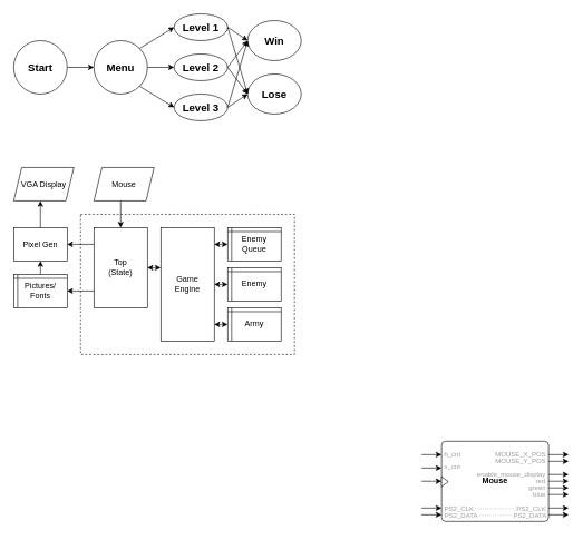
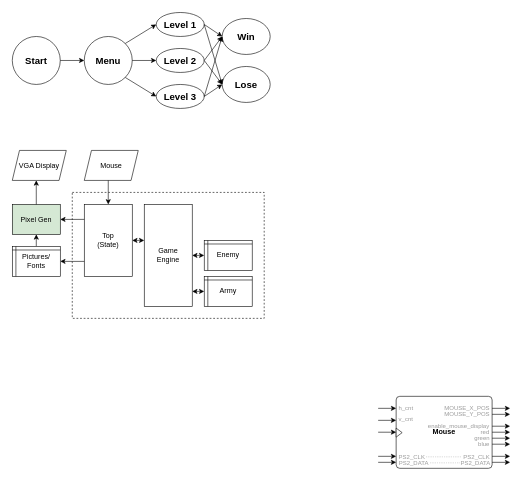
  <mxCell id="0" />
  <mxCell id="1" parent="0" />
  <mxCell id="2" value="&lt;b&gt;Mouse&lt;/b&gt;" style="rounded=1;whiteSpace=wrap;html=1;arcSize=5;" parent="1" vertex="1"><mxGeometry x="660" y="660" width="160" height="120" as="geometry" /></mxCell>
  <mxCell id="3" value="" style="endArrow=classic;html=1;rounded=0;" parent="1" edge="1"><mxGeometry width="50" height="50" relative="1" as="geometry"><mxPoint x="630" y="680" as="sourcePoint" /><mxPoint x="660" y="680" as="targetPoint" /></mxGeometry></mxCell>
  <mxCell id="4" value="" style="endArrow=classic;html=1;rounded=0;" parent="1" edge="1"><mxGeometry width="50" height="50" relative="1" as="geometry"><mxPoint x="630" y="700" as="sourcePoint" /><mxPoint x="660" y="700" as="targetPoint" /></mxGeometry></mxCell>
  <mxCell id="5" value="" style="endArrow=classic;html=1;rounded=0;" parent="1" edge="1"><mxGeometry width="50" height="50" relative="1" as="geometry"><mxPoint x="630" y="719.8" as="sourcePoint" /><mxPoint x="660" y="719.8" as="targetPoint" /></mxGeometry></mxCell>
  <mxCell id="6" value="" style="endArrow=classic;html=1;rounded=0;" parent="1" edge="1"><mxGeometry width="50" height="50" relative="1" as="geometry"><mxPoint x="630" y="760" as="sourcePoint" /><mxPoint x="660" y="760" as="targetPoint" /></mxGeometry></mxCell>
  <mxCell id="7" value="" style="endArrow=classic;html=1;rounded=0;" parent="1" edge="1"><mxGeometry width="50" height="50" relative="1" as="geometry"><mxPoint x="630" y="770" as="sourcePoint" /><mxPoint x="660" y="770" as="targetPoint" /></mxGeometry></mxCell>
  <mxCell id="8" value="&lt;font color=&quot;#999999&quot; style=&quot;font-size: 10px;&quot;&gt;h_cnt&lt;/font&gt;" style="text;html=1;align=center;verticalAlign=middle;resizable=0;points=[];autosize=1;strokeColor=none;fillColor=none;allowArrows=1;pointerEvents=0;fontSize=10;" parent="1" vertex="1"><mxGeometry x="651" y="665" width="50" height="30" as="geometry" /></mxCell>
  <mxCell id="9" value="&lt;font color=&quot;#999999&quot; style=&quot;font-size: 10px;&quot;&gt;v_cnt&lt;/font&gt;" style="text;html=1;align=center;verticalAlign=middle;resizable=0;points=[];autosize=1;strokeColor=none;fillColor=none;allowArrows=1;pointerEvents=0;fontSize=10;" parent="1" vertex="1"><mxGeometry x="651" y="683" width="50" height="30" as="geometry" /></mxCell>
  <mxCell id="10" value="" style="triangle;whiteSpace=wrap;html=1;" parent="1" vertex="1"><mxGeometry x="660" y="713" width="10" height="15" as="geometry" /></mxCell>
  <mxCell id="11" value="&lt;font color=&quot;#999999&quot; style=&quot;font-size: 10px;&quot;&gt;PS2_CLK&lt;/font&gt;" style="text;html=1;align=center;verticalAlign=middle;resizable=0;points=[];autosize=1;strokeColor=none;fillColor=none;allowArrows=1;pointerEvents=0;fontSize=10;" parent="1" vertex="1"><mxGeometry x="651" y="746" width="70" height="30" as="geometry" /></mxCell>
  <mxCell id="12" value="&lt;font color=&quot;#999999&quot; style=&quot;font-size: 10px;&quot;&gt;PS2_DATA&lt;/font&gt;" style="text;html=1;align=center;verticalAlign=middle;resizable=0;points=[];autosize=1;strokeColor=none;fillColor=none;allowArrows=1;pointerEvents=0;fontSize=10;" parent="1" vertex="1"><mxGeometry x="654" y="756" width="70" height="30" as="geometry" /></mxCell>
  <mxCell id="13" value="" style="endArrow=classic;html=1;rounded=0;" parent="1" edge="1"><mxGeometry width="50" height="50" relative="1" as="geometry"><mxPoint x="820" y="760" as="sourcePoint" /><mxPoint x="850" y="760" as="targetPoint" /></mxGeometry></mxCell>
  <mxCell id="14" value="" style="endArrow=classic;html=1;rounded=0;" parent="1" edge="1"><mxGeometry width="50" height="50" relative="1" as="geometry"><mxPoint x="820" y="770" as="sourcePoint" /><mxPoint x="850" y="770" as="targetPoint" /></mxGeometry></mxCell>
  <mxCell id="15" value="&lt;font color=&quot;#999999&quot; style=&quot;font-size: 10px;&quot;&gt;PS2_CLK&lt;/font&gt;" style="text;html=1;align=center;verticalAlign=middle;resizable=0;points=[];autosize=1;strokeColor=none;fillColor=none;allowArrows=1;pointerEvents=0;fontSize=10;" parent="1" vertex="1"><mxGeometry x="759" y="746" width="70" height="30" as="geometry" /></mxCell>
  <mxCell id="16" value="&lt;font color=&quot;#999999&quot; style=&quot;font-size: 10px;&quot;&gt;PS2_DATA&lt;/font&gt;" style="text;html=1;align=center;verticalAlign=middle;resizable=0;points=[];autosize=1;strokeColor=none;fillColor=none;allowArrows=1;pointerEvents=0;fontSize=10;" parent="1" vertex="1"><mxGeometry x="757" y="756" width="70" height="30" as="geometry" /></mxCell>
  <mxCell id="17" value="" style="endArrow=none;dashed=1;html=1;rounded=0;fontColor=#999999;strokeColor=#999999;dashPattern=1 2;" parent="1" edge="1"><mxGeometry width="50" height="50" relative="1" as="geometry"><mxPoint x="710" y="760.86" as="sourcePoint" /><mxPoint x="770" y="760.86" as="targetPoint" /></mxGeometry></mxCell>
  <mxCell id="18" value="" style="endArrow=none;dashed=1;html=1;rounded=0;fontColor=#999999;strokeColor=#999999;dashPattern=1 2;" parent="1" edge="1"><mxGeometry width="50" height="50" relative="1" as="geometry"><mxPoint x="716.5" y="770.86" as="sourcePoint" /><mxPoint x="765.5" y="770.86" as="targetPoint" /></mxGeometry></mxCell>
  <mxCell id="19" value="" style="endArrow=classic;html=1;rounded=0;" parent="1" edge="1"><mxGeometry width="50" height="50" relative="1" as="geometry"><mxPoint x="820" y="680" as="sourcePoint" /><mxPoint x="850" y="680" as="targetPoint" /></mxGeometry></mxCell>
  <mxCell id="20" value="" style="endArrow=classic;html=1;rounded=0;" parent="1" edge="1"><mxGeometry width="50" height="50" relative="1" as="geometry"><mxPoint x="820" y="690" as="sourcePoint" /><mxPoint x="850" y="690" as="targetPoint" /></mxGeometry></mxCell>
  <mxCell id="21" value="" style="endArrow=classic;html=1;rounded=0;" parent="1" edge="1"><mxGeometry width="50" height="50" relative="1" as="geometry"><mxPoint x="820" y="719.8" as="sourcePoint" /><mxPoint x="850" y="719.8" as="targetPoint" /></mxGeometry></mxCell>
  <mxCell id="22" value="" style="endArrow=classic;html=1;rounded=0;" parent="1" edge="1"><mxGeometry width="50" height="50" relative="1" as="geometry"><mxPoint x="820" y="729.8" as="sourcePoint" /><mxPoint x="850" y="729.8" as="targetPoint" /></mxGeometry></mxCell>
  <mxCell id="23" value="" style="endArrow=classic;html=1;rounded=0;" parent="1" edge="1"><mxGeometry width="50" height="50" relative="1" as="geometry"><mxPoint x="820" y="739.8" as="sourcePoint" /><mxPoint x="850" y="739.8" as="targetPoint" /></mxGeometry></mxCell>
  <mxCell id="24" value="" style="endArrow=classic;html=1;rounded=0;" parent="1" edge="1"><mxGeometry width="50" height="50" relative="1" as="geometry"><mxPoint x="820" y="709.8" as="sourcePoint" /><mxPoint x="850" y="709.8" as="targetPoint" /></mxGeometry></mxCell>
  <mxCell id="25" value="&lt;font color=&quot;#999999&quot; style=&quot;font-size: 10px;&quot;&gt;MOUSE_X_POS&lt;/font&gt;" style="text;html=1;align=center;verticalAlign=middle;resizable=0;points=[];autosize=1;strokeColor=none;fillColor=none;allowArrows=1;pointerEvents=0;fontSize=10;" parent="1" vertex="1"><mxGeometry x="728" y="665" width="100" height="30" as="geometry" /></mxCell>
  <mxCell id="26" value="&lt;font color=&quot;#999999&quot; style=&quot;font-size: 10px;&quot;&gt;MOUSE_Y_POS&lt;/font&gt;" style="text;html=1;align=center;verticalAlign=middle;resizable=0;points=[];autosize=1;strokeColor=none;fillColor=none;allowArrows=1;pointerEvents=0;fontSize=10;" parent="1" vertex="1"><mxGeometry x="728" y="675" width="100" height="30" as="geometry" /></mxCell>
  <mxCell id="27" value="&lt;font color=&quot;#999999&quot; style=&quot;font-size: 10px;&quot;&gt;enable_mouse_display&lt;/font&gt;" style="text;html=1;align=center;verticalAlign=middle;resizable=0;points=[];autosize=1;strokeColor=none;fillColor=none;allowArrows=1;pointerEvents=0;fontSize=10;" parent="1" vertex="1"><mxGeometry x="699" y="694" width="130" height="30" as="geometry" /></mxCell>
  <mxCell id="28" value="&lt;font color=&quot;#999999&quot; style=&quot;font-size: 10px;&quot;&gt;red&lt;/font&gt;" style="text;html=1;align=center;verticalAlign=middle;resizable=0;points=[];autosize=1;strokeColor=none;fillColor=none;allowArrows=1;pointerEvents=0;fontSize=10;" parent="1" vertex="1"><mxGeometry x="788" y="705" width="40" height="30" as="geometry" /></mxCell>
  <mxCell id="29" value="&lt;font color=&quot;#999999&quot; style=&quot;font-size: 10px;&quot;&gt;green&lt;/font&gt;" style="text;html=1;align=center;verticalAlign=middle;resizable=0;points=[];autosize=1;strokeColor=none;fillColor=none;allowArrows=1;pointerEvents=0;fontSize=10;" parent="1" vertex="1"><mxGeometry x="778" y="714" width="50" height="30" as="geometry" /></mxCell>
  <mxCell id="30" value="&lt;font color=&quot;#999999&quot; style=&quot;font-size: 10px;&quot;&gt;blue&lt;/font&gt;" style="text;html=1;align=center;verticalAlign=middle;resizable=0;points=[];autosize=1;strokeColor=none;fillColor=none;allowArrows=1;pointerEvents=0;fontSize=10;" parent="1" vertex="1"><mxGeometry x="786" y="724" width="40" height="30" as="geometry" /></mxCell>
  <mxCell id="31" value="&lt;b&gt;&lt;font style=&quot;font-size: 16px;&quot;&gt;Start&lt;/font&gt;&lt;/b&gt;" style="ellipse;whiteSpace=wrap;html=1;" vertex="1" parent="1"><mxGeometry x="20" y="60" width="80" height="80" as="geometry" /></mxCell>
  <mxCell id="32" value="&lt;b&gt;&lt;font style=&quot;font-size: 16px;&quot;&gt;Menu&lt;/font&gt;&lt;/b&gt;" style="ellipse;whiteSpace=wrap;html=1;" vertex="1" parent="1"><mxGeometry x="140" y="60" width="80" height="80" as="geometry" /></mxCell>
  <mxCell id="33" style="rounded=0;orthogonalLoop=1;jettySize=auto;html=1;exitX=1;exitY=0.5;exitDx=0;exitDy=0;entryX=0;entryY=0.5;entryDx=0;entryDy=0;" edge="1" parent="1" source="34" target="41"><mxGeometry relative="1" as="geometry" /></mxCell>
  <mxCell id="34" value="&lt;b&gt;&lt;font style=&quot;font-size: 16px;&quot;&gt;Level 1&lt;/font&gt;&lt;/b&gt;" style="ellipse;whiteSpace=wrap;html=1;" vertex="1" parent="1"><mxGeometry x="260" y="20" width="80" height="40" as="geometry" /></mxCell>
  <mxCell id="35" value="&lt;b&gt;&lt;font style=&quot;font-size: 16px;&quot;&gt;Level 2&lt;/font&gt;&lt;/b&gt;" style="ellipse;whiteSpace=wrap;html=1;" vertex="1" parent="1"><mxGeometry x="260" y="80" width="80" height="40" as="geometry" /></mxCell>
  <mxCell id="36" value="&lt;b&gt;&lt;font style=&quot;font-size: 16px;&quot;&gt;Level 3&lt;/font&gt;&lt;/b&gt;" style="ellipse;whiteSpace=wrap;html=1;" vertex="1" parent="1"><mxGeometry x="260" y="140" width="80" height="40" as="geometry" /></mxCell>
  <mxCell id="37" value="" style="endArrow=classic;html=1;rounded=0;exitX=1;exitY=0.5;exitDx=0;exitDy=0;" edge="1" parent="1" source="31"><mxGeometry width="50" height="50" relative="1" as="geometry"><mxPoint x="90" y="150" as="sourcePoint" /><mxPoint x="140" y="100" as="targetPoint" /></mxGeometry></mxCell>
  <mxCell id="38" value="" style="endArrow=classic;html=1;rounded=0;exitX=1;exitY=0.5;exitDx=0;exitDy=0;" edge="1" parent="1"><mxGeometry width="50" height="50" relative="1" as="geometry"><mxPoint x="220" y="100" as="sourcePoint" /><mxPoint x="260" y="100" as="targetPoint" /></mxGeometry></mxCell>
  <mxCell id="39" value="" style="endArrow=classic;html=1;rounded=0;exitX=1;exitY=0;exitDx=0;exitDy=0;entryX=0;entryY=0.5;entryDx=0;entryDy=0;" edge="1" parent="1" source="32" target="34"><mxGeometry width="50" height="50" relative="1" as="geometry"><mxPoint x="220" y="9.76" as="sourcePoint" /><mxPoint x="260" y="9.76" as="targetPoint" /></mxGeometry></mxCell>
  <mxCell id="40" value="" style="endArrow=classic;html=1;rounded=0;exitX=1;exitY=1;exitDx=0;exitDy=0;entryX=0;entryY=0.5;entryDx=0;entryDy=0;" edge="1" parent="1" source="32" target="36"><mxGeometry width="50" height="50" relative="1" as="geometry"><mxPoint x="218" y="82" as="sourcePoint" /><mxPoint x="270" y="19.76" as="targetPoint" /></mxGeometry></mxCell>
  <mxCell id="41" value="&lt;b&gt;&lt;font style=&quot;font-size: 16px;&quot;&gt;Win&lt;/font&gt;&lt;/b&gt;" style="ellipse;whiteSpace=wrap;html=1;" vertex="1" parent="1"><mxGeometry x="370" y="30" width="80" height="60" as="geometry" /></mxCell>
  <mxCell id="42" value="&lt;b&gt;&lt;font style=&quot;font-size: 16px;&quot;&gt;Lose&lt;/font&gt;&lt;/b&gt;" style="ellipse;whiteSpace=wrap;html=1;" vertex="1" parent="1"><mxGeometry x="370" y="110" width="80" height="60" as="geometry" /></mxCell>
  <mxCell id="43" style="rounded=0;orthogonalLoop=1;jettySize=auto;html=1;exitX=1;exitY=0.5;exitDx=0;exitDy=0;entryX=0;entryY=0.5;entryDx=0;entryDy=0;" edge="1" parent="1" source="35"><mxGeometry relative="1" as="geometry"><mxPoint x="340" y="40" as="sourcePoint" /><mxPoint x="370" y="60" as="targetPoint" /></mxGeometry></mxCell>
  <mxCell id="44" style="rounded=0;orthogonalLoop=1;jettySize=auto;html=1;exitX=1;exitY=0.5;exitDx=0;exitDy=0;entryX=0;entryY=0.5;entryDx=0;entryDy=0;" edge="1" parent="1" source="36" target="41"><mxGeometry relative="1" as="geometry"><mxPoint x="350" y="110" as="sourcePoint" /><mxPoint x="380" y="70" as="targetPoint" /></mxGeometry></mxCell>
  <mxCell id="45" style="rounded=0;orthogonalLoop=1;jettySize=auto;html=1;entryX=0;entryY=0.5;entryDx=0;entryDy=0;" edge="1" parent="1" target="42"><mxGeometry relative="1" as="geometry"><mxPoint x="340" y="160" as="sourcePoint" /><mxPoint x="380" y="70" as="targetPoint" /></mxGeometry></mxCell>
  <mxCell id="46" style="rounded=0;orthogonalLoop=1;jettySize=auto;html=1;entryX=0;entryY=0.5;entryDx=0;entryDy=0;exitX=1;exitY=0.5;exitDx=0;exitDy=0;" edge="1" parent="1" source="35"><mxGeometry relative="1" as="geometry"><mxPoint x="340" y="160" as="sourcePoint" /><mxPoint x="370" y="140" as="targetPoint" /></mxGeometry></mxCell>
  <mxCell id="47" style="rounded=0;orthogonalLoop=1;jettySize=auto;html=1;entryX=0;entryY=0.5;entryDx=0;entryDy=0;exitX=1;exitY=0.5;exitDx=0;exitDy=0;" edge="1" parent="1" source="34"><mxGeometry relative="1" as="geometry"><mxPoint x="340" y="100" as="sourcePoint" /><mxPoint x="370" y="140" as="targetPoint" /></mxGeometry></mxCell>
- <mxCell id="48" value="Pixel Gen" style="rounded=0;whiteSpace=wrap;html=1;" vertex="1" parent="1"><mxGeometry x="20" y="340" width="80" height="50" as="geometry" /></mxCell>
+ <mxCell id="48" value="Pixel Gen" style="rounded=0;whiteSpace=wrap;html=1;fillColor=#d5e8d4;" vertex="1" parent="1"><mxGeometry x="20" y="340" width="80" height="50" as="geometry" /></mxCell>
  <mxCell id="49" value="Enemy" style="shape=internalStorage;whiteSpace=wrap;html=1;backgroundOutline=1;dx=6;dy=6;" vertex="1" parent="1"><mxGeometry x="340" y="400" width="80" height="50" as="geometry" /></mxCell>
  <mxCell id="50" value="Army" style="shape=internalStorage;whiteSpace=wrap;html=1;backgroundOutline=1;dx=6;dy=6;" vertex="1" parent="1"><mxGeometry x="340" y="460" width="80" height="50" as="geometry" /></mxCell>
- <mxCell id="51" value="Enemy&lt;div&gt;Queue&lt;/div&gt;" style="shape=internalStorage;whiteSpace=wrap;html=1;backgroundOutline=1;dx=6;dy=6;" vertex="1" parent="1"><mxGeometry x="340" y="340" width="80" height="50" as="geometry" /></mxCell>
  <mxCell id="52" value="VGA Display" style="shape=parallelogram;perimeter=parallelogramPerimeter;whiteSpace=wrap;html=1;fixedSize=1;size=12;" vertex="1" parent="1"><mxGeometry x="20" y="250" width="90" height="50" as="geometry" /></mxCell>
  <mxCell id="53" value="Mouse" style="shape=parallelogram;perimeter=parallelogramPerimeter;whiteSpace=wrap;html=1;fixedSize=1;size=12;" vertex="1" parent="1"><mxGeometry x="140" y="250" width="90" height="50" as="geometry" /></mxCell>
  <mxCell id="54" style="edgeStyle=orthogonalEdgeStyle;rounded=0;orthogonalLoop=1;jettySize=auto;html=1;exitX=0.5;exitY=0;exitDx=0;exitDy=0;entryX=0.444;entryY=1;entryDx=0;entryDy=0;entryPerimeter=0;" edge="1" parent="1" source="48" target="52"><mxGeometry relative="1" as="geometry"><mxPoint x="60" y="320" as="targetPoint" /></mxGeometry></mxCell>
  <mxCell id="55" style="edgeStyle=orthogonalEdgeStyle;rounded=0;orthogonalLoop=1;jettySize=auto;html=1;exitX=0.5;exitY=0;exitDx=0;exitDy=0;entryX=0.444;entryY=1;entryDx=0;entryDy=0;entryPerimeter=0;startArrow=classic;startFill=1;endArrow=none;endFill=0;" edge="1" parent="1"><mxGeometry relative="1" as="geometry"><mxPoint x="180" y="340" as="sourcePoint" /><mxPoint x="180" y="300" as="targetPoint" /><Array as="points"><mxPoint x="180" y="320" /><mxPoint x="180" y="320" /></Array></mxGeometry></mxCell>
  <mxCell id="56" style="edgeStyle=orthogonalEdgeStyle;rounded=0;orthogonalLoop=1;jettySize=auto;html=1;exitX=0.5;exitY=0;exitDx=0;exitDy=0;entryX=0.5;entryY=1;entryDx=0;entryDy=0;" edge="1" parent="1" source="57" target="48"><mxGeometry relative="1" as="geometry" /></mxCell>
  <mxCell id="57" value="Pictures/&lt;div&gt;Fonts&lt;/div&gt;" style="shape=internalStorage;whiteSpace=wrap;html=1;backgroundOutline=1;dx=6;dy=6;" vertex="1" parent="1"><mxGeometry x="20" y="410" width="80" height="50" as="geometry" /></mxCell>
  <mxCell id="58" value="Top&lt;div&gt;(State)&lt;/div&gt;" style="rounded=0;whiteSpace=wrap;html=1;" vertex="1" parent="1"><mxGeometry x="140" y="340" width="80" height="120" as="geometry" /></mxCell>
  <mxCell id="59" value="Game&lt;div&gt;Engine&lt;/div&gt;" style="rounded=0;whiteSpace=wrap;html=1;" vertex="1" parent="1"><mxGeometry x="240" y="340" width="80" height="170" as="geometry" /></mxCell>
- <mxCell id="60" style="edgeStyle=orthogonalEdgeStyle;rounded=0;orthogonalLoop=1;jettySize=auto;html=1;exitX=0;exitY=0.5;exitDx=0;exitDy=0;entryX=1;entryY=0.147;entryDx=0;entryDy=0;entryPerimeter=0;startArrow=classic;startFill=1;" edge="1" parent="1" source="51" target="59"><mxGeometry relative="1" as="geometry" /></mxCell>
  <mxCell id="61" style="edgeStyle=orthogonalEdgeStyle;rounded=0;orthogonalLoop=1;jettySize=auto;html=1;exitX=0;exitY=0.5;exitDx=0;exitDy=0;entryX=1;entryY=0.147;entryDx=0;entryDy=0;entryPerimeter=0;startArrow=classic;startFill=1;" edge="1" parent="1"><mxGeometry relative="1" as="geometry"><mxPoint x="340" y="425" as="sourcePoint" /><mxPoint x="320" y="425" as="targetPoint" /></mxGeometry></mxCell>
  <mxCell id="62" style="edgeStyle=orthogonalEdgeStyle;rounded=0;orthogonalLoop=1;jettySize=auto;html=1;exitX=0;exitY=0.5;exitDx=0;exitDy=0;entryX=1;entryY=0.147;entryDx=0;entryDy=0;entryPerimeter=0;startArrow=classic;startFill=1;" edge="1" parent="1"><mxGeometry relative="1" as="geometry"><mxPoint x="340" y="485" as="sourcePoint" /><mxPoint x="320" y="485" as="targetPoint" /></mxGeometry></mxCell>
  <mxCell id="63" style="edgeStyle=orthogonalEdgeStyle;rounded=0;orthogonalLoop=1;jettySize=auto;html=1;exitX=0;exitY=0.208;exitDx=0;exitDy=0;entryX=0;entryY=0.208;entryDx=0;entryDy=0;entryPerimeter=0;exitPerimeter=0;" edge="1" parent="1" source="58"><mxGeometry relative="1" as="geometry"><mxPoint x="130" y="364.96" as="sourcePoint" /><mxPoint x="100" y="364.96" as="targetPoint" /></mxGeometry></mxCell>
  <mxCell id="64" style="edgeStyle=orthogonalEdgeStyle;rounded=0;orthogonalLoop=1;jettySize=auto;html=1;exitX=0;exitY=0.208;exitDx=0;exitDy=0;entryX=0;entryY=0.208;entryDx=0;entryDy=0;entryPerimeter=0;exitPerimeter=0;" edge="1" parent="1"><mxGeometry relative="1" as="geometry"><mxPoint x="140" y="435" as="sourcePoint" /><mxPoint x="100" y="434.96" as="targetPoint" /><Array as="points"><mxPoint x="121" y="435" /><mxPoint x="121" y="435" /></Array></mxGeometry></mxCell>
  <mxCell id="65" style="edgeStyle=orthogonalEdgeStyle;rounded=0;orthogonalLoop=1;jettySize=auto;html=1;exitX=1;exitY=0.5;exitDx=0;exitDy=0;entryX=0;entryY=0.354;entryDx=0;entryDy=0;entryPerimeter=0;startArrow=classic;startFill=1;" edge="1" parent="1" source="58" target="59"><mxGeometry relative="1" as="geometry" /></mxCell>
  <mxCell id="66" value="" style="rounded=0;whiteSpace=wrap;html=1;fillColor=none;dashed=1;" vertex="1" parent="1"><mxGeometry x="120" y="320" width="320" height="210" as="geometry" /></mxCell>
